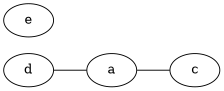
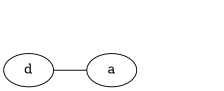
  graph {
    rankdir=LR
    n1 [label=a]
-   n2 [label=c]
    n3 [label=d]
-   n4 [label=e]
-   n1 -- n2
    n3 -- n1
  }
